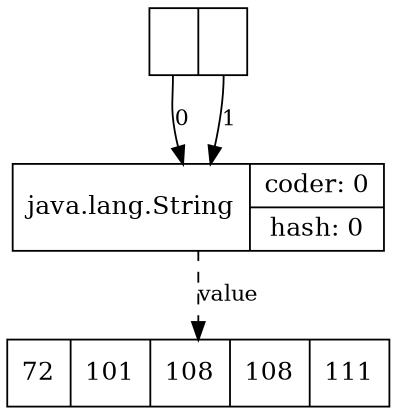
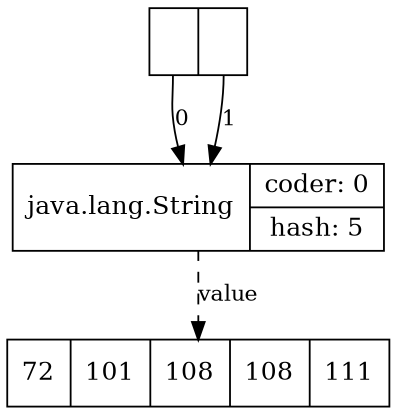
  digraph {
    node [shape=record]
    edge [fontsize=12 style=solid]
    n1 [label="<f0>|<f1>"]
-   n2 [label="java.lang.String|{coder: 0|hash: 0}"]
+   n2 [label="java.lang.String|{coder: 0|hash: 5}"]
    n3 [label="72|101|108|108|111"]
    n1 -> n2 [label=0 tailport=f0]
    n1 -> n2 [label=1 tailport=f1]
    n2 -> n3 [label=value style=dashed]
  }
